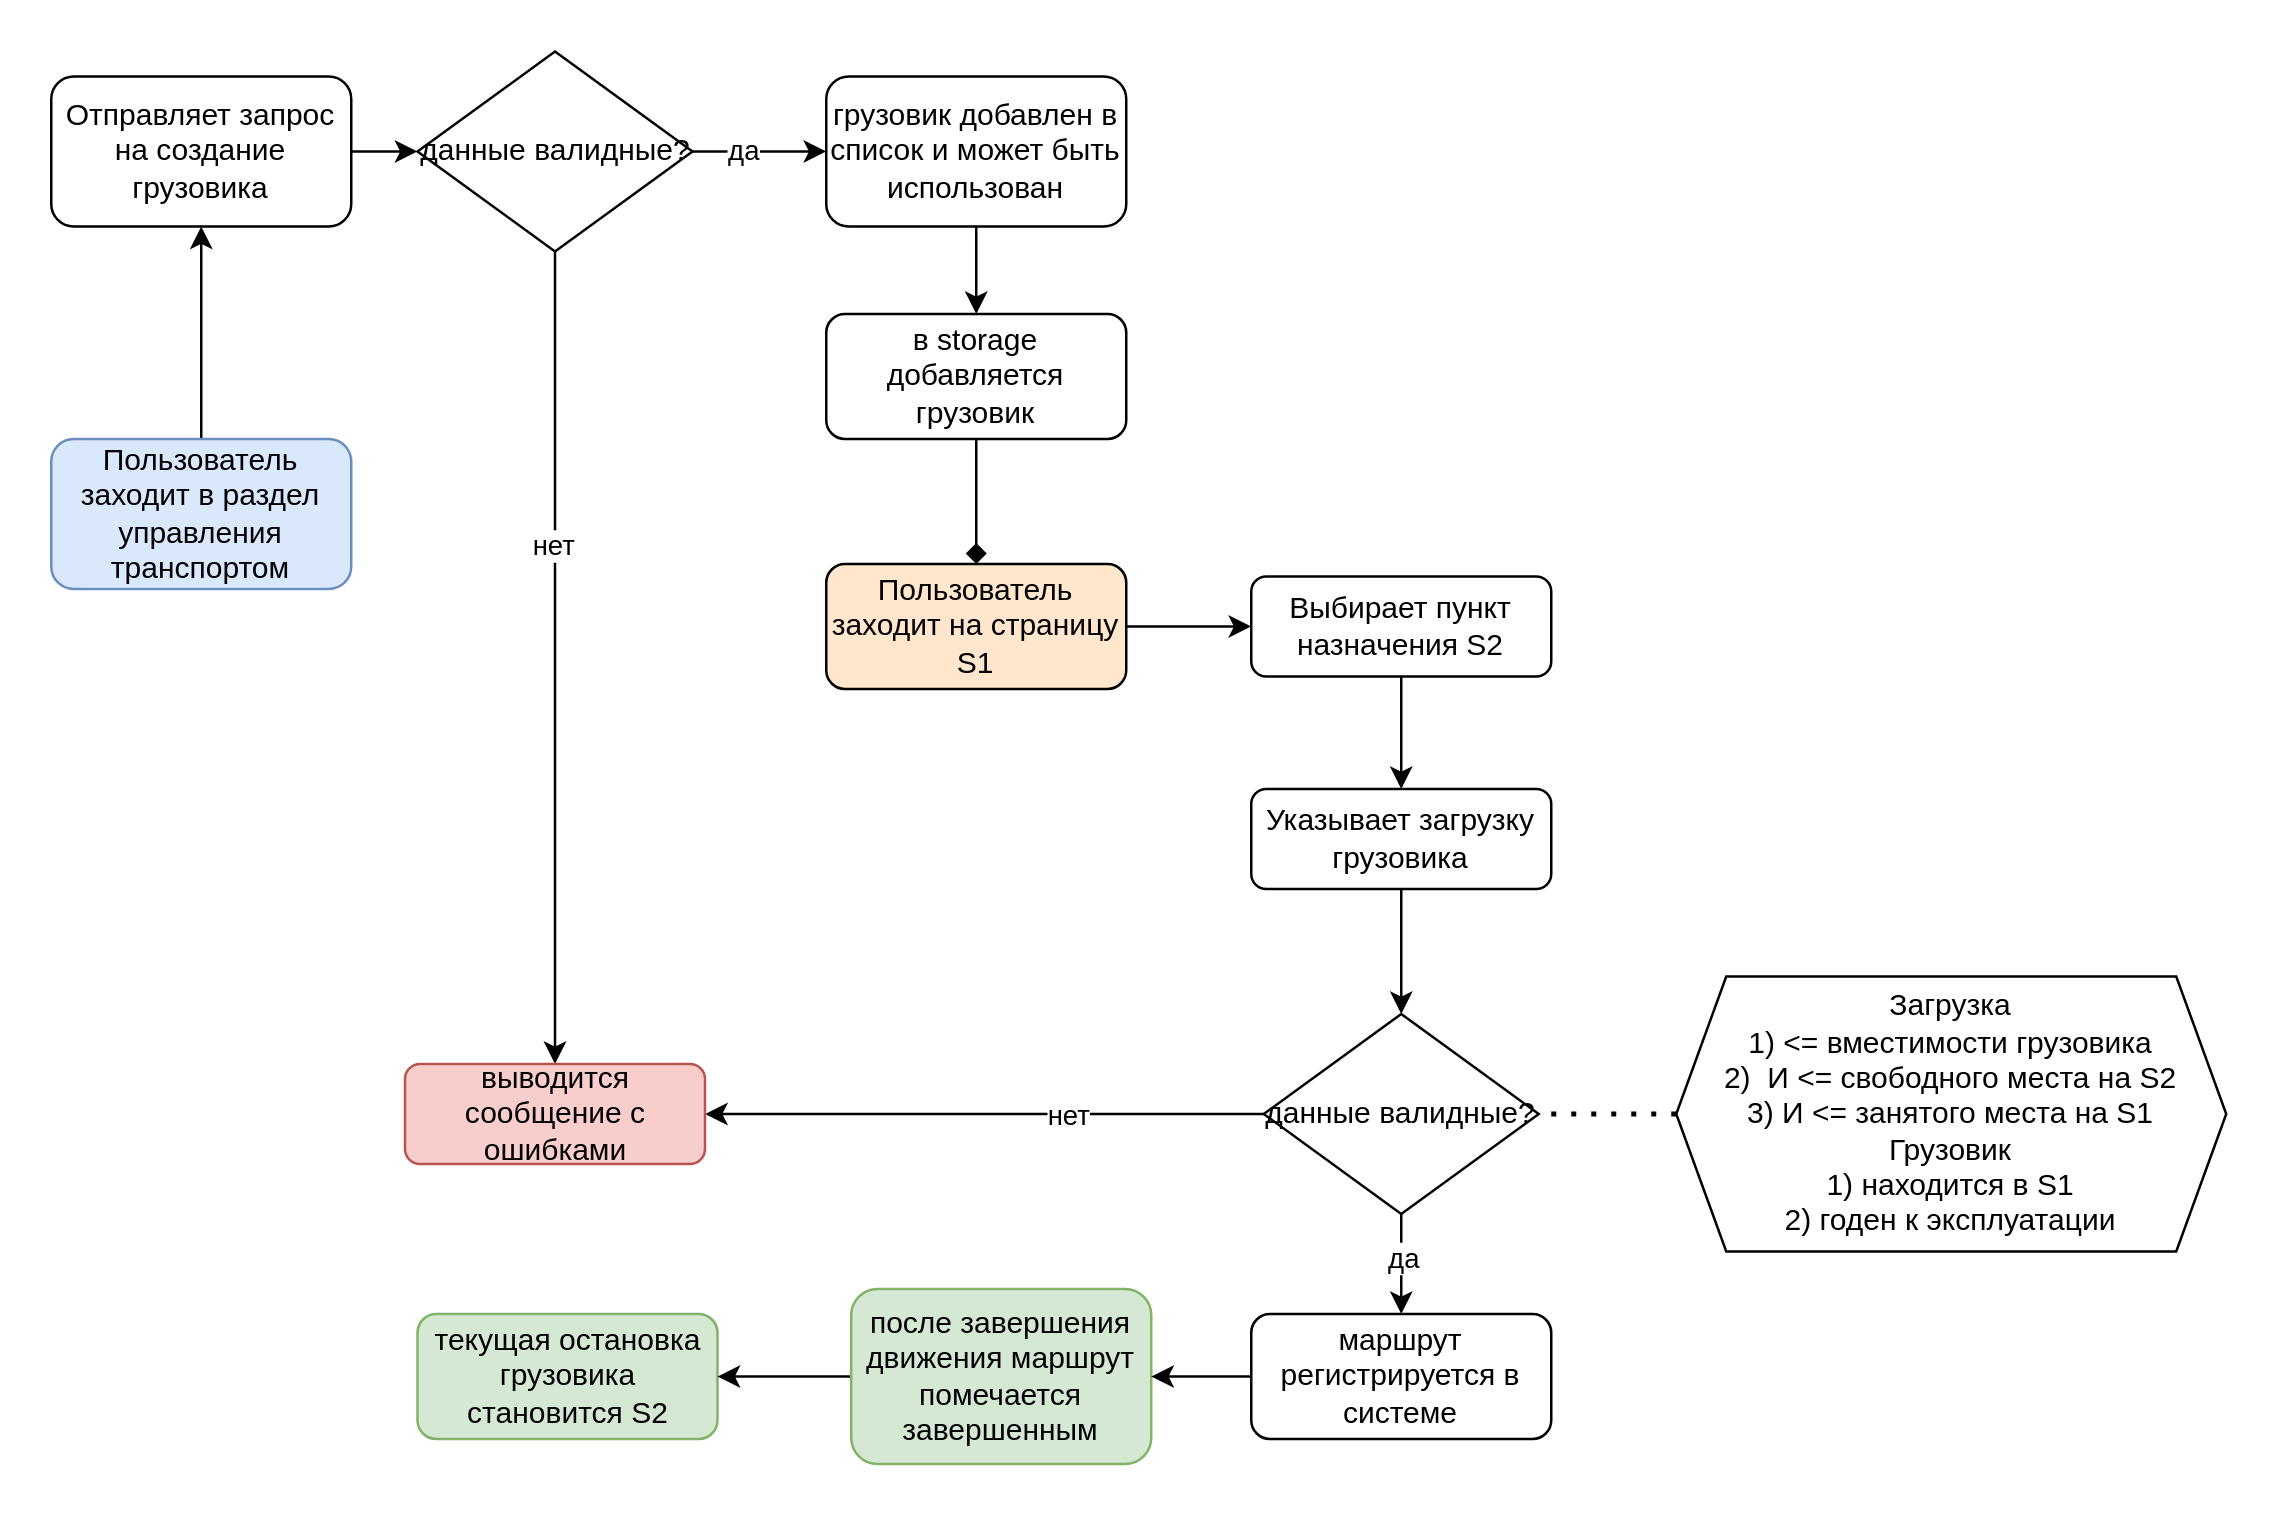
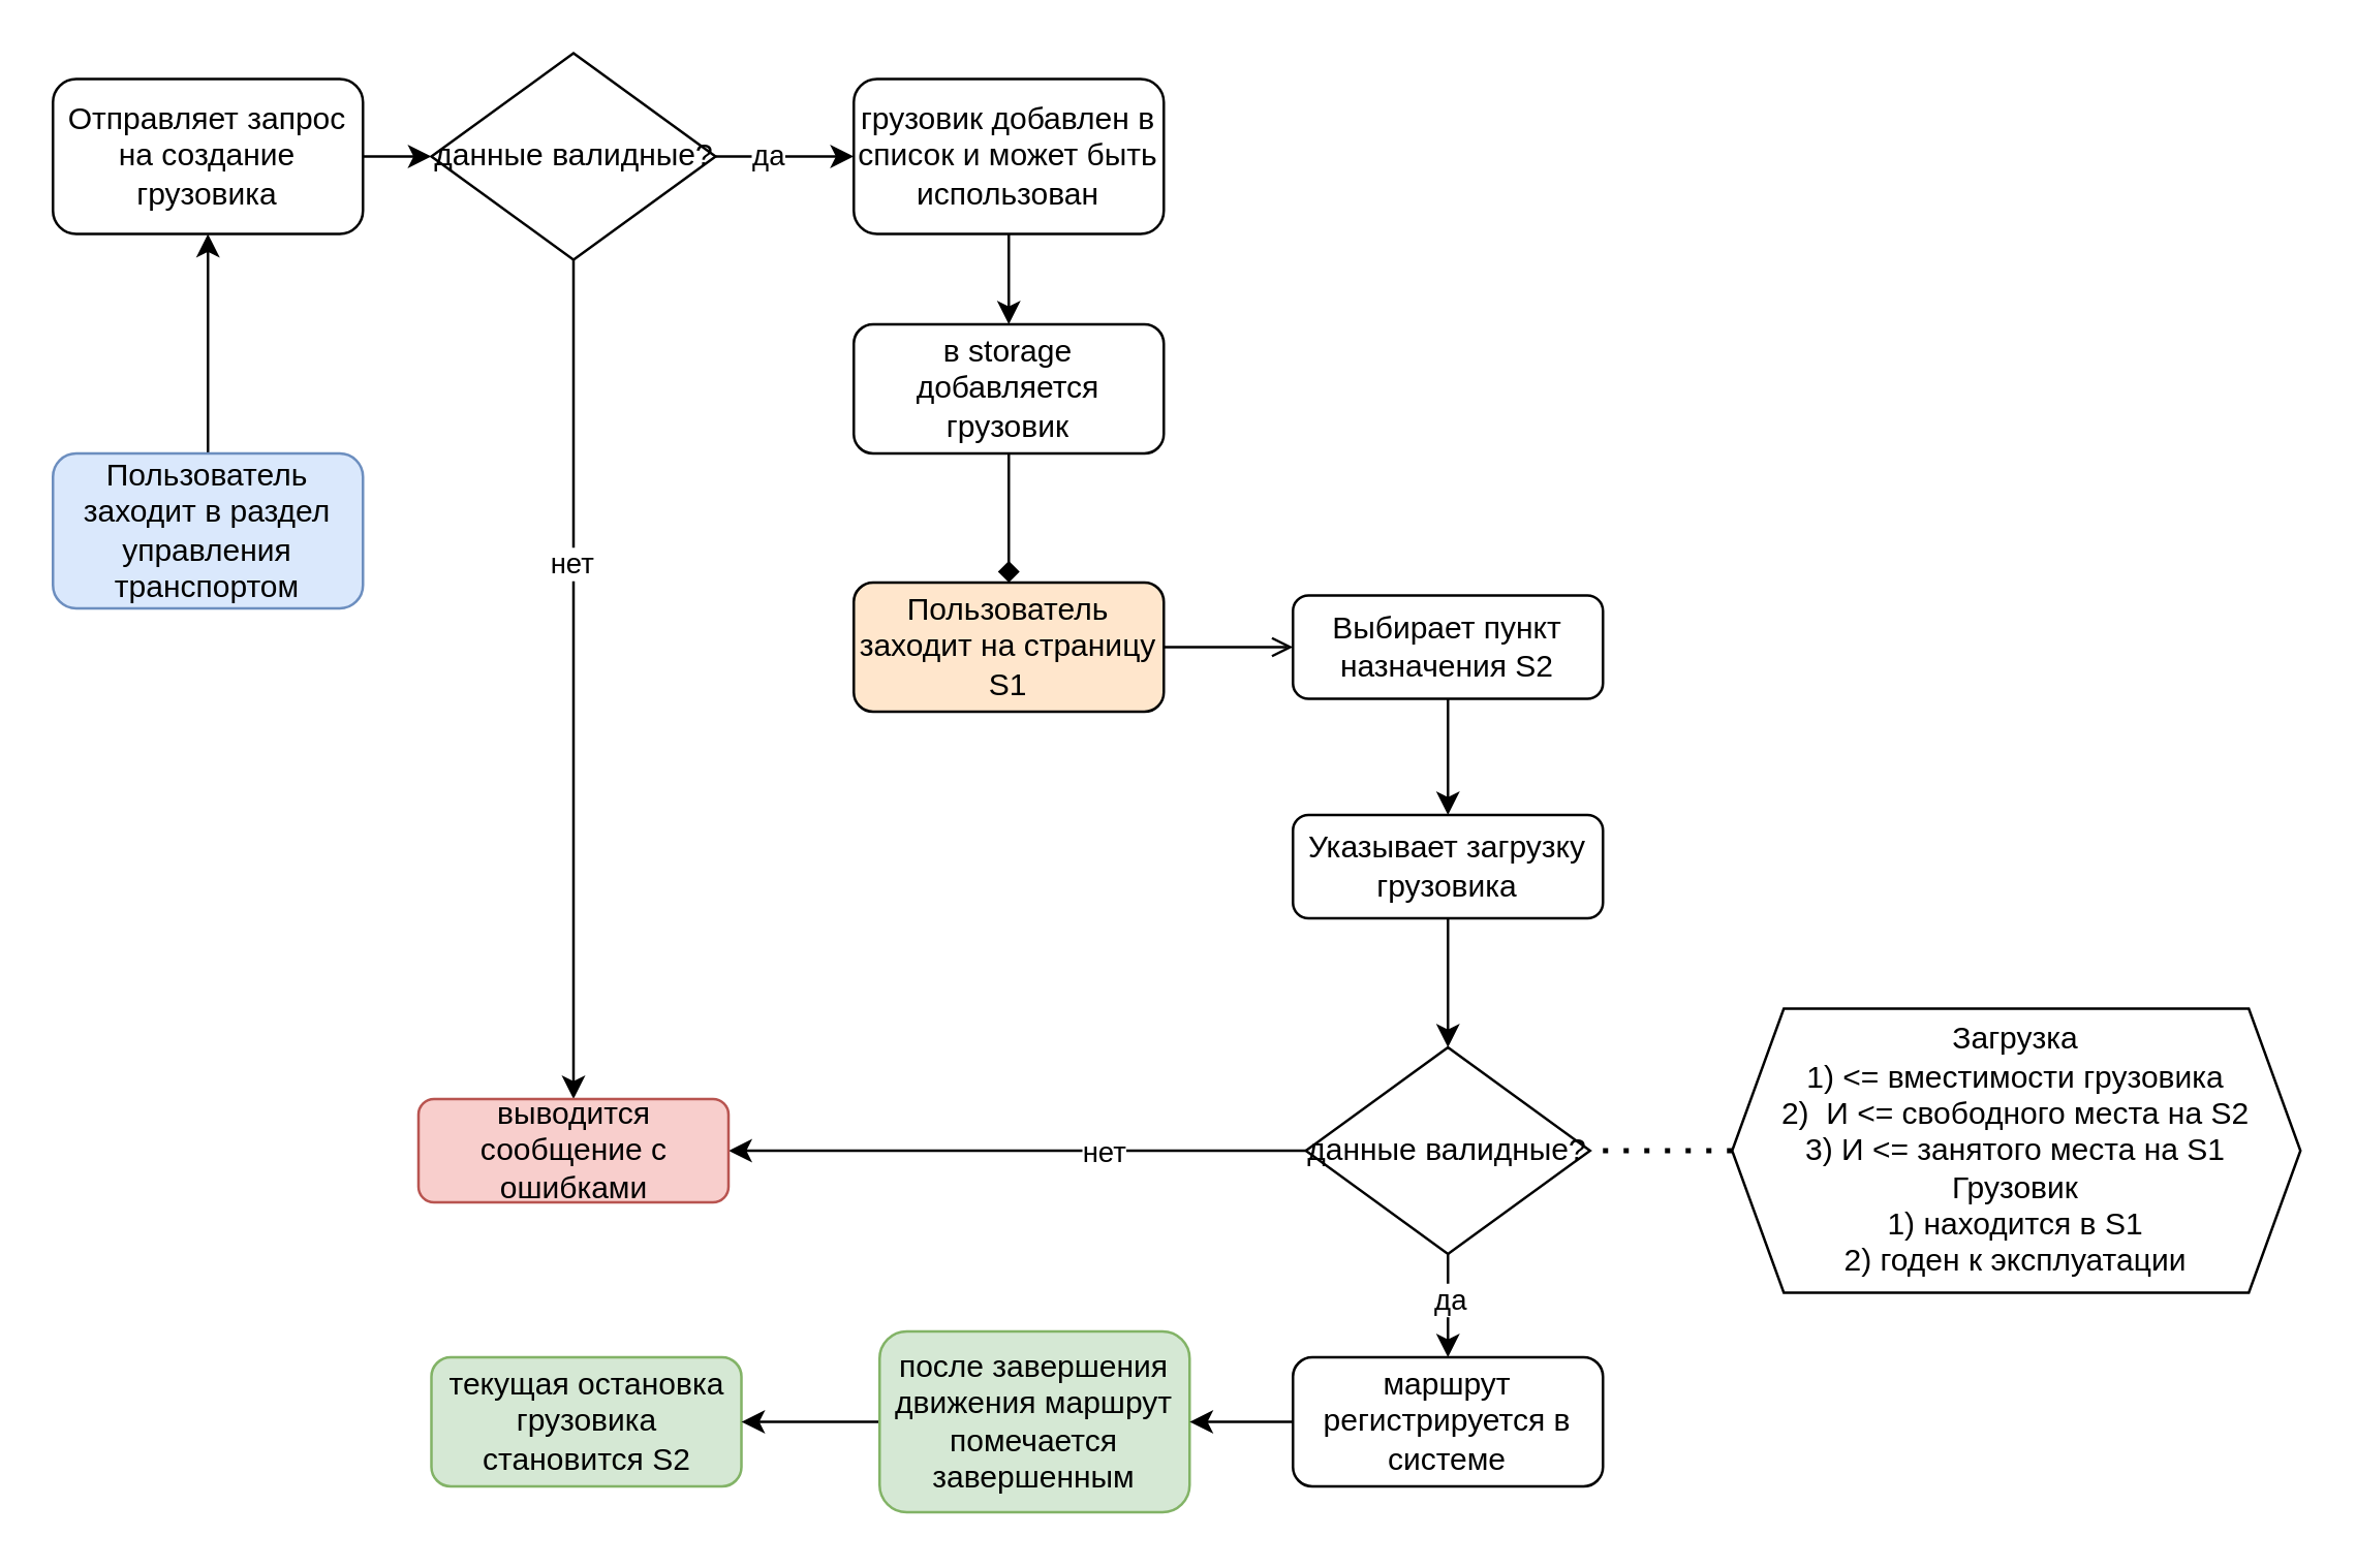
  <mxCell id="0" />
  <mxCell id="1" parent="0" />
  <mxCell id="2" value="" style="edgeStyle=orthogonalEdgeStyle;rounded=0;orthogonalLoop=1;jettySize=auto;html=1;" edge="1" parent="1" source="3" target="12"><mxGeometry relative="1" as="geometry" /></mxCell>
  <mxCell id="3" value="грузовик добавлен в список и может быть использован" style="rounded=1;whiteSpace=wrap;html=1;fontSize=12;glass=0;strokeWidth=1;shadow=0;" vertex="1" parent="1"><mxGeometry x="330" y="30" width="120" height="60" as="geometry" /></mxCell>
  <mxCell id="4" value="" style="edgeStyle=orthogonalEdgeStyle;rounded=0;orthogonalLoop=1;jettySize=auto;html=1;" edge="1" parent="1" source="5" target="17"><mxGeometry relative="1" as="geometry" /></mxCell>
  <mxCell id="5" value="Отправляет запрос на создание грузовика" style="rounded=1;whiteSpace=wrap;html=1;fontSize=12;glass=0;strokeWidth=1;shadow=0;" vertex="1" parent="1"><mxGeometry x="20" y="30" width="120" height="60" as="geometry" /></mxCell>
  <mxCell id="6" value="" style="edgeStyle=orthogonalEdgeStyle;rounded=0;orthogonalLoop=1;jettySize=auto;html=1;" edge="1" parent="1" source="7" target="5"><mxGeometry relative="1" as="geometry" /></mxCell>
  <mxCell id="7" value="Пользователь заходит в раздел управления транспортом" style="rounded=1;whiteSpace=wrap;html=1;fontSize=12;glass=0;strokeWidth=1;shadow=0;fillColor=#dae8fc;strokeColor=#6c8ebf;" vertex="1" parent="1"><mxGeometry x="20" y="175" width="120" height="60" as="geometry" /></mxCell>
  <mxCell id="8" value="текущая остановка грузовика становится S2" style="rounded=1;whiteSpace=wrap;html=1;fontSize=12;glass=0;strokeWidth=1;shadow=0;fillColor=#d5e8d4;strokeColor=#82b366;" vertex="1" parent="1"><mxGeometry x="166.5" y="525" width="120" height="50" as="geometry" /></mxCell>
  <mxCell id="9" value="" style="edgeStyle=orthogonalEdgeStyle;rounded=0;orthogonalLoop=1;jettySize=auto;html=1;" edge="1" parent="1" source="10" target="8"><mxGeometry relative="1" as="geometry" /></mxCell>
  <mxCell id="10" value="после завершения движения маршрут помечается завершенным" style="rounded=1;whiteSpace=wrap;html=1;fontSize=12;glass=0;strokeWidth=1;shadow=0;fillColor=#d5e8d4;strokeColor=#82b366;" vertex="1" parent="1"><mxGeometry x="340" y="515" width="120" height="70" as="geometry" /></mxCell>
  <mxCell id="11" value="" style="edgeStyle=orthogonalEdgeStyle;rounded=0;orthogonalLoop=1;jettySize=auto;html=1;entryX=0.5;entryY=0;entryDx=0;entryDy=0;endArrow=diamond;" edge="1" parent="1" source="12" target="25"><mxGeometry relative="1" as="geometry"><mxPoint x="400" y="285" as="targetPoint" /></mxGeometry></mxCell>
  <mxCell id="12" value="в storage добавляется &lt;br&gt;грузовик" style="rounded=1;whiteSpace=wrap;html=1;fontSize=12;glass=0;strokeWidth=1;shadow=0;" vertex="1" parent="1"><mxGeometry x="330" y="125" width="120" height="50" as="geometry" /></mxCell>
  <mxCell id="13" value="" style="edgeStyle=orthogonalEdgeStyle;rounded=0;orthogonalLoop=1;jettySize=auto;html=1;entryX=0.5;entryY=0;entryDx=0;entryDy=0;" edge="1" parent="1" source="17" target="30"><mxGeometry relative="1" as="geometry"><mxPoint x="250" y="305" as="targetPoint" /></mxGeometry></mxCell>
  <mxCell id="14" value="нет" style="edgeLabel;html=1;align=center;verticalAlign=middle;resizable=0;points=[];" vertex="1" connectable="0" parent="13"><mxGeometry x="-0.278" y="-1" relative="1" as="geometry"><mxPoint as="offset" /></mxGeometry></mxCell>
  <mxCell id="15" value="" style="edgeStyle=orthogonalEdgeStyle;rounded=0;orthogonalLoop=1;jettySize=auto;html=1;" edge="1" parent="1" source="17" target="3"><mxGeometry relative="1" as="geometry" /></mxCell>
  <mxCell id="16" value="да" style="edgeLabel;html=1;align=center;verticalAlign=middle;resizable=0;points=[];" vertex="1" connectable="0" parent="15"><mxGeometry x="-0.264" y="1" relative="1" as="geometry"><mxPoint as="offset" /></mxGeometry></mxCell>
  <mxCell id="17" value="данные валидные?" style="rhombus;whiteSpace=wrap;html=1;" vertex="1" parent="1"><mxGeometry x="166.5" y="20" width="110" height="80" as="geometry" /></mxCell>
  <mxCell id="18" value="" style="edgeStyle=orthogonalEdgeStyle;rounded=0;orthogonalLoop=1;jettySize=auto;html=1;" edge="1" parent="1" source="19" target="10"><mxGeometry relative="1" as="geometry" /></mxCell>
  <mxCell id="19" value="маршрут регистрируется в системе" style="rounded=1;whiteSpace=wrap;html=1;fontSize=12;glass=0;strokeWidth=1;shadow=0;" vertex="1" parent="1"><mxGeometry x="500" y="525" width="120" height="50" as="geometry" /></mxCell>
  <mxCell id="20" value="" style="edgeStyle=orthogonalEdgeStyle;rounded=0;orthogonalLoop=1;jettySize=auto;html=1;" edge="1" parent="1" source="21" target="31"><mxGeometry relative="1" as="geometry"><mxPoint x="580" y="525" as="targetPoint" /></mxGeometry></mxCell>
  <mxCell id="21" value="Указывает загрузку грузовика" style="rounded=1;whiteSpace=wrap;html=1;fontSize=12;glass=0;strokeWidth=1;shadow=0;" vertex="1" parent="1"><mxGeometry x="500" y="315" width="120" height="40" as="geometry" /></mxCell>
  <mxCell id="22" value="" style="edgeStyle=orthogonalEdgeStyle;rounded=0;orthogonalLoop=1;jettySize=auto;html=1;" edge="1" parent="1" source="23" target="21"><mxGeometry relative="1" as="geometry" /></mxCell>
  <mxCell id="23" value="Выбирает пункт назначения S2" style="rounded=1;whiteSpace=wrap;html=1;fontSize=12;glass=0;strokeWidth=1;shadow=0;" vertex="1" parent="1"><mxGeometry x="500" y="230" width="120" height="40" as="geometry" /></mxCell>
- <mxCell id="24" value="" style="edgeStyle=orthogonalEdgeStyle;rounded=0;orthogonalLoop=1;jettySize=auto;html=1;" edge="1" parent="1" source="25" target="23"><mxGeometry relative="1" as="geometry" /></mxCell>
+ <mxCell id="24" value="" style="edgeStyle=orthogonalEdgeStyle;rounded=0;orthogonalLoop=1;jettySize=auto;html=1;endArrow=open;" edge="1" parent="1" source="25" target="23"><mxGeometry relative="1" as="geometry" /></mxCell>
  <mxCell id="25" value="Пользователь заходит на страницу S1" style="rounded=1;whiteSpace=wrap;html=1;fontSize=12;glass=0;strokeWidth=1;shadow=0;fillColor=#ffe6cc;" vertex="1" parent="1"><mxGeometry x="330" y="225" width="120" height="50" as="geometry" /></mxCell>
  <mxCell id="26" value="" style="edgeStyle=orthogonalEdgeStyle;rounded=0;orthogonalLoop=1;jettySize=auto;html=1;" edge="1" parent="1" source="31" target="30"><mxGeometry relative="1" as="geometry"><mxPoint x="470" y="560" as="sourcePoint" /><mxPoint x="790" y="630" as="targetPoint" /></mxGeometry></mxCell>
  <mxCell id="27" value="нет" style="edgeLabel;html=1;align=center;verticalAlign=middle;resizable=0;points=[];" vertex="1" connectable="0" parent="26"><mxGeometry x="-0.292" relative="1" as="geometry"><mxPoint as="offset" /></mxGeometry></mxCell>
  <mxCell id="28" value="" style="edgeStyle=orthogonalEdgeStyle;rounded=0;orthogonalLoop=1;jettySize=auto;html=1;" edge="1" parent="1" source="31" target="19"><mxGeometry relative="1" as="geometry"><mxPoint x="690" y="560" as="sourcePoint" /></mxGeometry></mxCell>
  <mxCell id="29" value="да" style="edgeLabel;html=1;align=center;verticalAlign=middle;resizable=0;points=[];" vertex="1" connectable="0" parent="28"><mxGeometry x="-0.728" y="3" relative="1" as="geometry"><mxPoint x="-3" y="12" as="offset" /></mxGeometry></mxCell>
  <mxCell id="30" value="выводится сообщение с ошибками" style="rounded=1;whiteSpace=wrap;html=1;fontSize=12;glass=0;strokeWidth=1;shadow=0;fillColor=#f8cecc;strokeColor=#b85450;" vertex="1" parent="1"><mxGeometry x="161.5" y="425" width="120" height="40" as="geometry" /></mxCell>
  <mxCell id="31" value="данные валидные?" style="rhombus;whiteSpace=wrap;html=1;" vertex="1" parent="1"><mxGeometry x="505" y="405" width="110" height="80" as="geometry" /></mxCell>
  <mxCell id="32" value="Загрузка&lt;br style=&quot;border-color: var(--border-color);&quot;&gt;1) &amp;lt;= вместимости грузовика&lt;br style=&quot;border-color: var(--border-color);&quot;&gt;2)&amp;nbsp; И &amp;lt;= свободного места на S2&lt;br style=&quot;border-color: var(--border-color);&quot;&gt;3) И &amp;lt;= занятого места на S1&lt;br&gt;Грузовик &lt;br&gt;1) находится в S1&lt;br&gt;2) годен к эксплуатации&lt;br&gt;" style="shape=hexagon;perimeter=hexagonPerimeter2;whiteSpace=wrap;html=1;fixedSize=1;" vertex="1" parent="1"><mxGeometry x="670" y="390" width="220" height="110" as="geometry" /></mxCell>
  <mxCell id="33" value="" style="endArrow=none;dashed=1;html=1;dashPattern=1 3;strokeWidth=2;rounded=0;entryX=1;entryY=0.5;entryDx=0;entryDy=0;" edge="1" parent="1" source="32" target="31"><mxGeometry width="50" height="50" relative="1" as="geometry"><mxPoint x="630" y="685" as="sourcePoint" /><mxPoint x="680" y="635" as="targetPoint" /></mxGeometry></mxCell>
  <mxCell id="34" style="edgeStyle=orthogonalEdgeStyle;rounded=0;orthogonalLoop=1;jettySize=auto;html=1;exitX=0.5;exitY=1;exitDx=0;exitDy=0;" edge="1" parent="1" source="12" target="12"><mxGeometry relative="1" as="geometry" /></mxCell>
